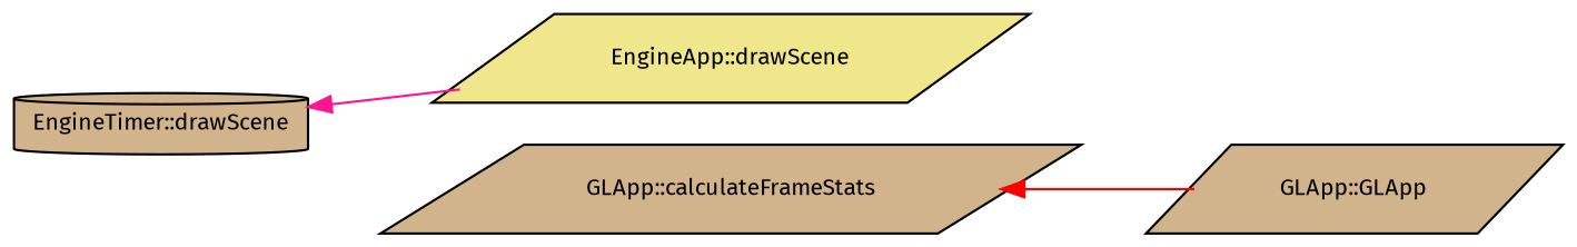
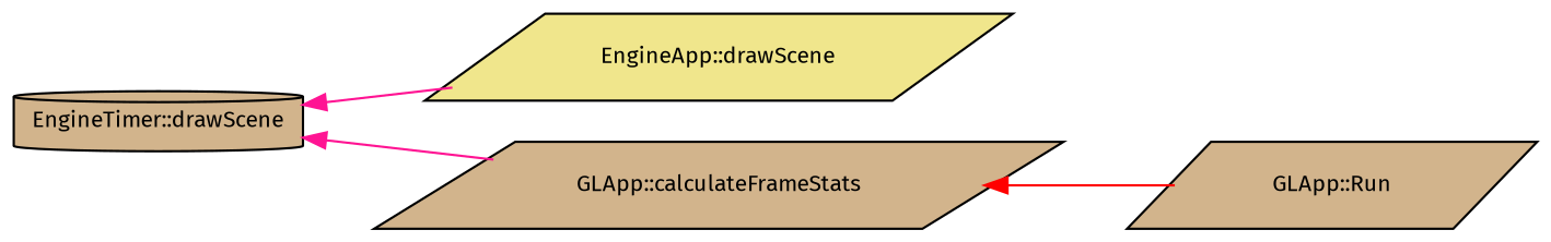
  digraph {
    fontname="Fira Sans"
    rankdir=LR
    node [color=black fillcolor=tan fontname="Fira Sans" fontsize=10 shape=parallelogram style=filled]
    edge [color=deeppink dir=back fontname="Fira Sans" fontsize=10 labelfontname=Helvetica labelfontsize=10 style=solid]
    n1 [fontcolor=black height=0.2 label="EngineTimer::drawScene" shape=cylinder width=0.4]
    n2 [fillcolor=khaki height=0.2 label="EngineApp::drawScene" width=0.4]
    n3 [height=0.2 label="GLApp::calculateFrameStats" width=0.4]
-   n4 [height=0.2 label="GLApp::GLApp" width=0.4]
+   n4 [height=0.2 label="GLApp::Run" width=0.4]
    n1 -> n2
+   n1 -> n3
    n3 -> n4 [color=red]
  }
